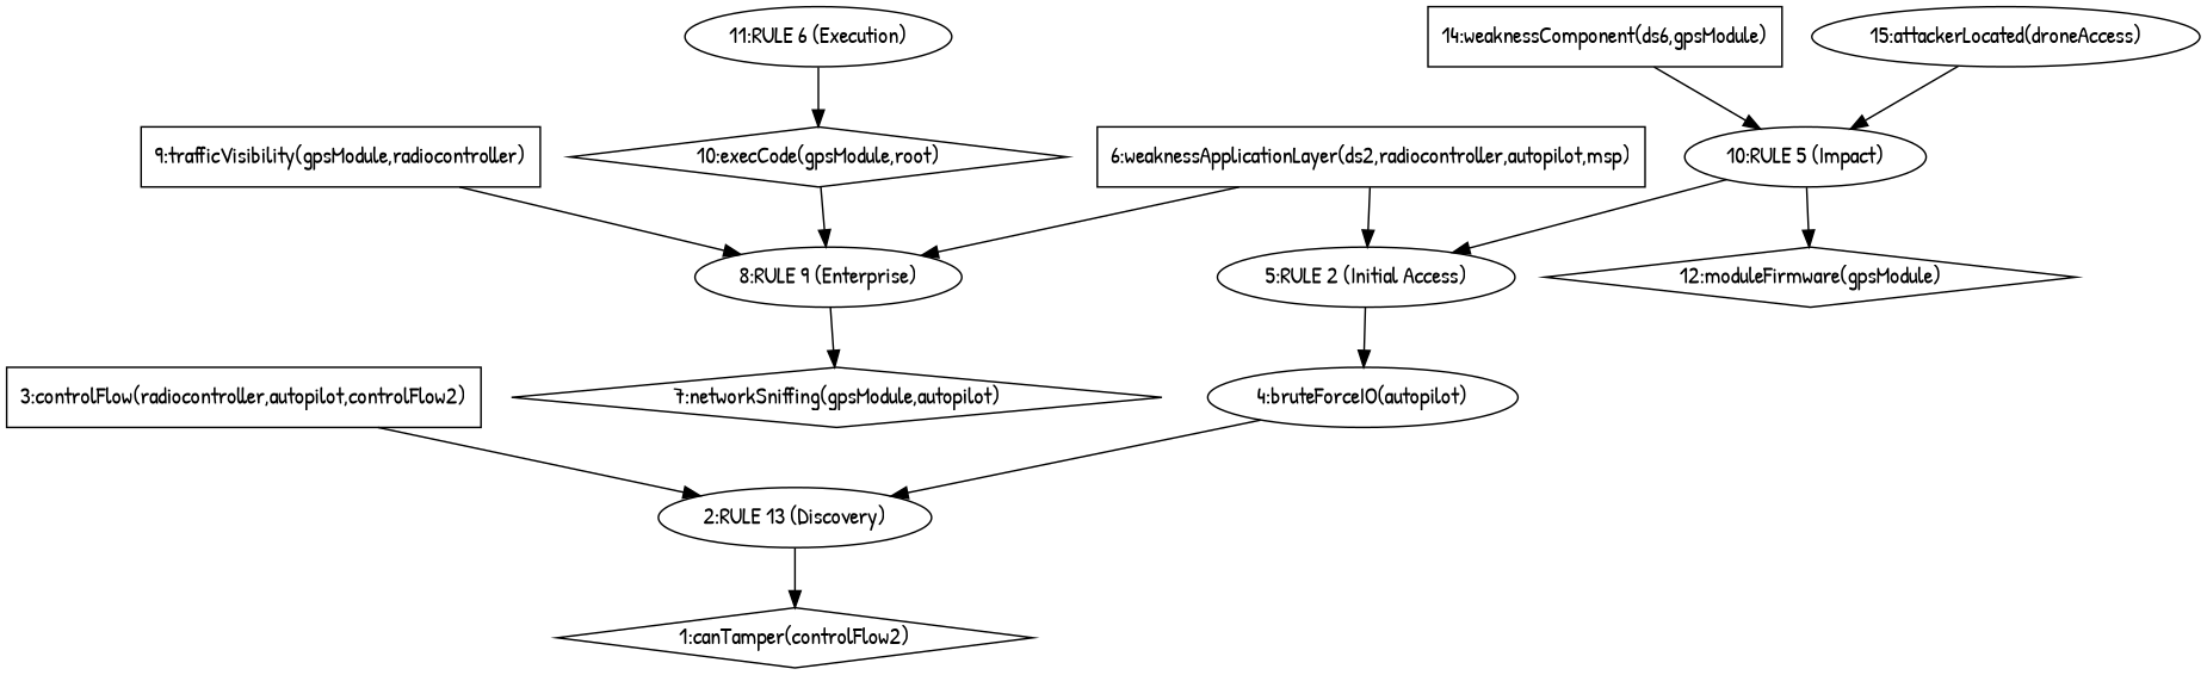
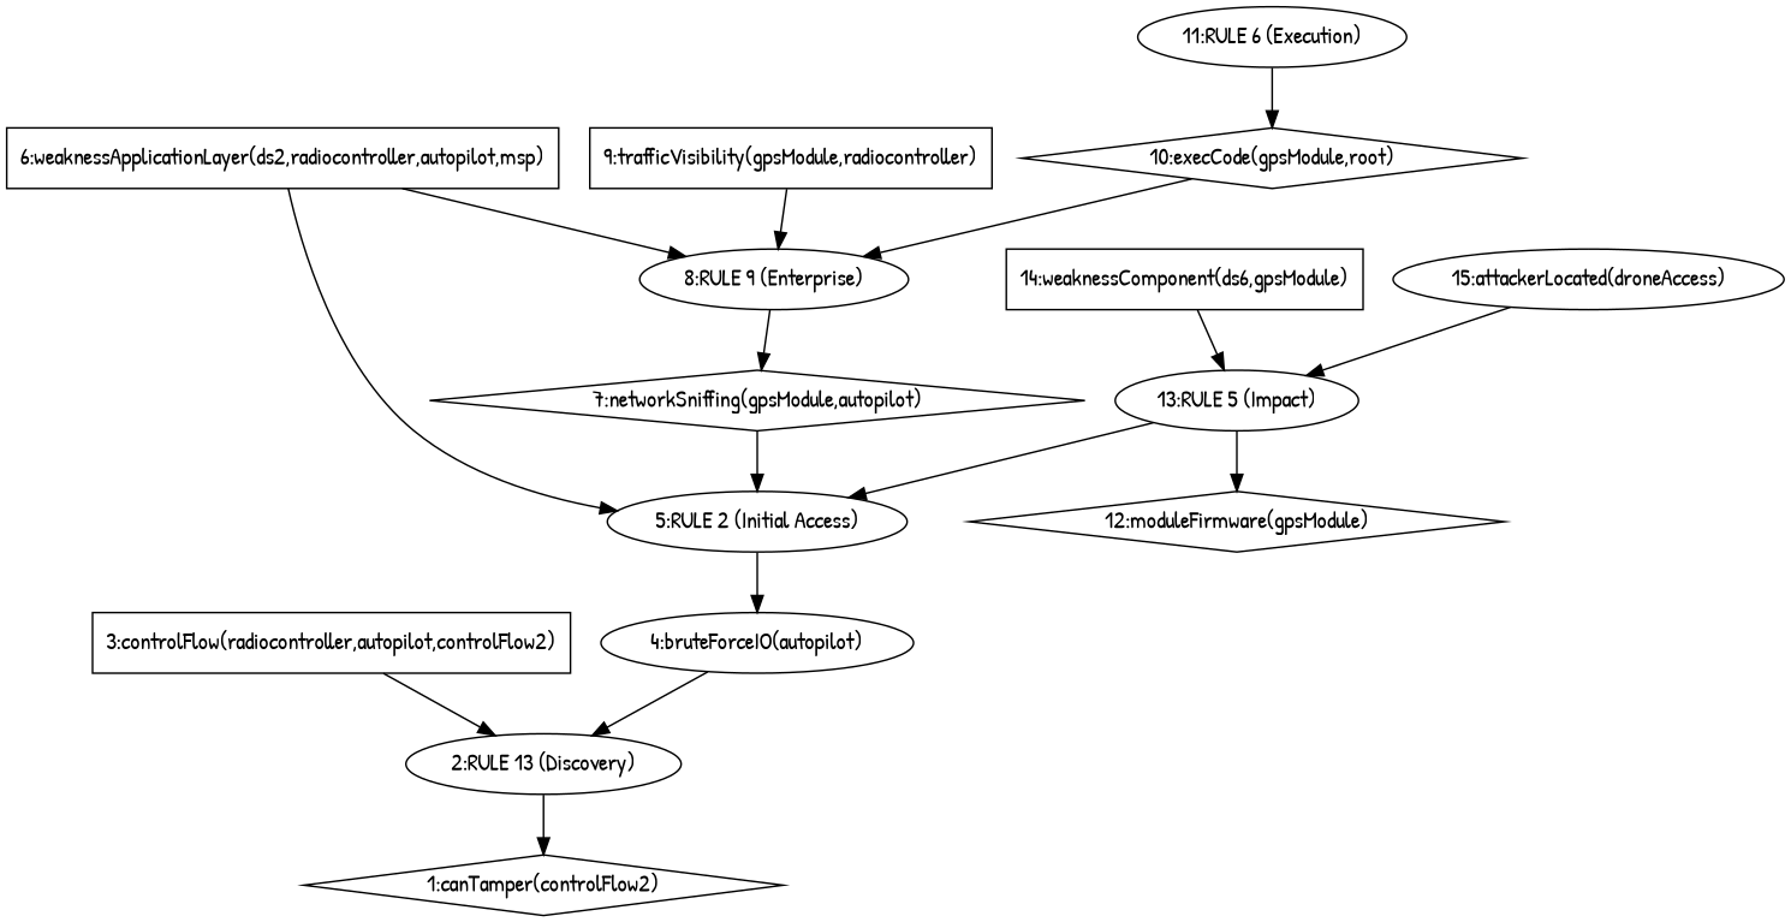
  digraph {
    fontname="Patrick Hand"
    node [fontname="Patrick Hand" shape=ellipse]
    edge [fontname="Patrick Hand"]
    n1 [label="1:canTamper(controlFlow2)" shape=diamond]
    n2 [label="2:RULE 13 (Discovery)"]
    n3 [label="3:controlFlow(radiocontroller,autopilot,controlFlow2)" shape=box]
    n4 [label="4:bruteForceIO(autopilot)"]
    n5 [label="5:RULE 2 (Initial Access)"]
    n6 [label="6:weaknessApplicationLayer(ds2,radiocontroller,autopilot,msp)" shape=box]
    n7 [label="8:RULE 9 (Enterprise)"]
    n8 [label="7:networkSniffing(gpsModule,autopilot)" shape=diamond]
    n9 [label="9:trafficVisibility(gpsModule,radiocontroller)" shape=box]
    n10 [label="10:execCode(gpsModule,root)" shape=diamond]
    n11 [label="11:RULE 6 (Execution)"]
    n12 [label="12:moduleFirmware(gpsModule)" shape=diamond]
-   n13 [label="10:RULE 5 (Impact)"]
+   n13 [label="13:RULE 5 (Impact)"]
    n14 [label="14:weaknessComponent(ds6,gpsModule)" shape=box]
    n15 [label="15:attackerLocated(droneAccess)"]
    n2 -> n1
    n3 -> n2
    n4 -> n2
    n5 -> n4
    n6 -> n5
    n6 -> n7
    n7 -> n8
+   n8 -> n5
    n9 -> n7
    n10 -> n7
    n11 -> n10
    n13 -> n5
    n13 -> n12
    n14 -> n13
    n15 -> n13
  }
